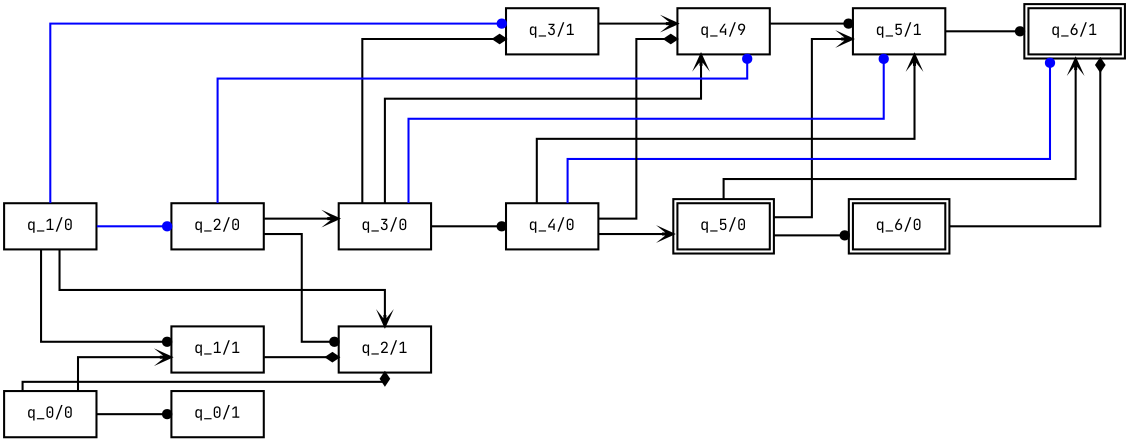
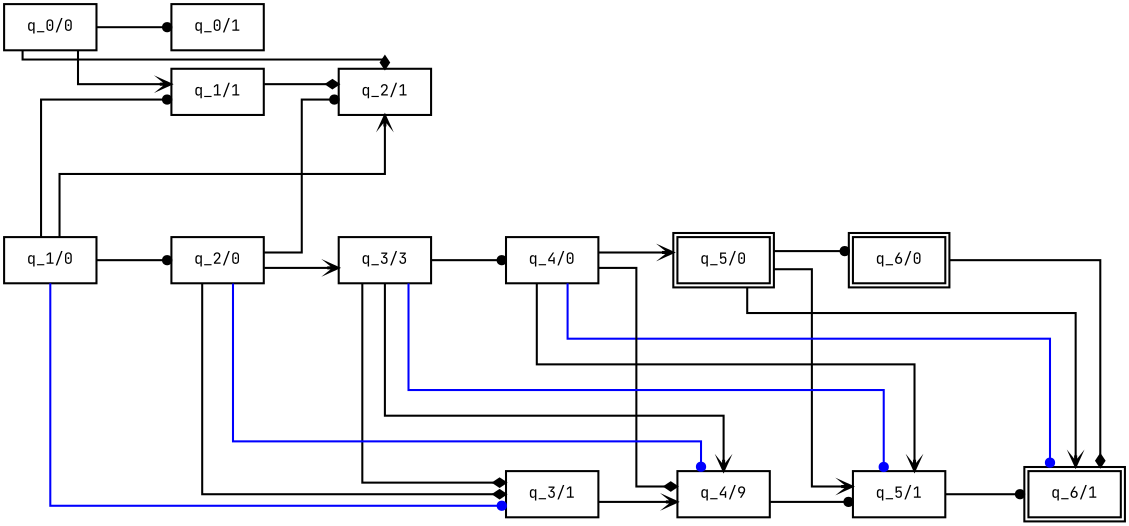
  strict digraph {
    compound=true
    concentrate=false
    nodesep=0.25
    nslimit=20
    rankdir=LR
    splines=ortho
    node [color=black fontcolor=black fontname="JetBrains Mono" fontsize=15 group=1 margin="0.31,0.2" penwidth=2.0 shape=rect]
    edge [arrowhead=dot color=black minlen=2.5 penwidth=2.0]
    "q_6/1" [peripheries=2]
    "q_5/1"
    n3 [label="q_4/9"]
    "q_3/1"
    "q_1/1"
    "q_2/1"
    "q_6/0" [group=0 peripheries=2]
    "q_5/0" [group=0 peripheries=2]
    "q_4/0" [group=0]
-   "q_3/0" [group=0]
+   "q_3/0" [group=0 label="q_3/3"]
    "q_2/0" [group=0]
    "q_1/0" [group=0]
    "q_0/0" [group=0]
    "q_0/1"
    "q_5/1" -> "q_6/1"
    n3 -> "q_5/1"
    "q_3/1" -> n3 [arrowhead=vee]
    "q_1/1" -> "q_2/1" [arrowhead=diamond]
    "q_6/0" -> "q_6/1" [arrowhead=diamond]
    "q_5/0" -> "q_6/1" [arrowhead=vee]
    "q_5/0" -> "q_5/1" [arrowhead=vee]
    "q_5/0" -> "q_6/0"
    "q_4/0" -> "q_6/1" [color=blue]
    "q_4/0" -> "q_5/1" [arrowhead=vee]
    "q_4/0" -> n3 [arrowhead=diamond]
    "q_4/0" -> "q_5/0" [arrowhead=vee]
    "q_3/0" -> "q_5/1" [color=blue]
    "q_3/0" -> n3 [arrowhead=vee]
    "q_3/0" -> "q_3/1" [arrowhead=diamond]
    "q_3/0" -> "q_4/0"
    "q_2/0" -> n3 [color=blue]
+   "q_2/0" -> "q_3/1" [arrowhead=diamond]
    "q_2/0" -> "q_2/1"
    "q_2/0" -> "q_3/0" [arrowhead=vee]
    "q_1/0" -> "q_3/1" [color=blue]
    "q_1/0" -> "q_1/1"
    "q_1/0" -> "q_2/1" [arrowhead=vee]
-   "q_1/0" -> "q_2/0" [color=blue]
+   "q_1/0" -> "q_2/0"
    "q_0/0" -> "q_1/1" [arrowhead=vee]
    "q_0/0" -> "q_2/1" [arrowhead=diamond]
    "q_0/0" -> "q_0/1"
  }
